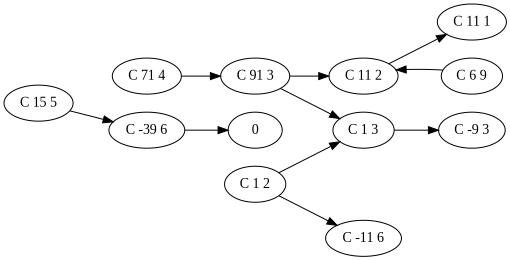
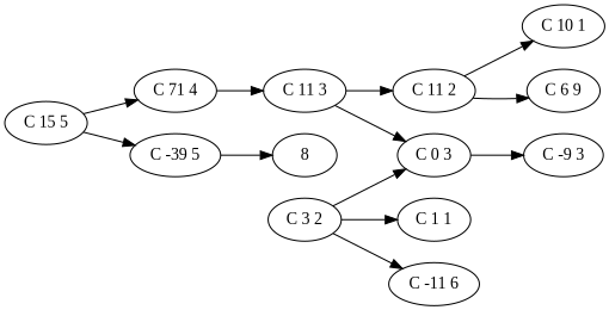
  digraph {
    fontname="Liberation Serif"
    rankdir=LR
    node [fontname="Liberation Serif"]
    edge [fontname="Liberation Serif"]
    n1 [label="C 15 5"]
    n2 [label="C 71 4"]
-   "C -39 5" [label="C -39 6"]
-   "C 11 3" [label="C 91 3"]
-   0
+   "C -39 5"
+   "C 11 3"
+   0 [label=8]
    "C 11 2"
-   "C 1 3"
-   "C 11 1"
+   "C 1 3" [label="C 0 3"]
+   "C 11 1" [label="C 10 1"]
    n9 [label="C 6 9"]
    "C -9 3"
-   "C 1 2"
+   "C 1 2" [label="C 3 2"]
+   "C 1 1"
    n13 [label="C -11 6"]
+   n1 -> n2
    n1 -> "C -39 5"
    n2 -> "C 11 3"
    "C -39 5" -> 0
    "C 11 3" -> "C 11 2"
    "C 11 3" -> "C 1 3"
    "C 11 2" -> "C 11 1"
-   n9 -> "C 11 2"
+   "C 11 2" -> n9
    "C 1 3" -> "C -9 3"
    "C 1 2" -> "C 1 3"
+   "C 1 2" -> "C 1 1"
    "C 1 2" -> n13
  }
